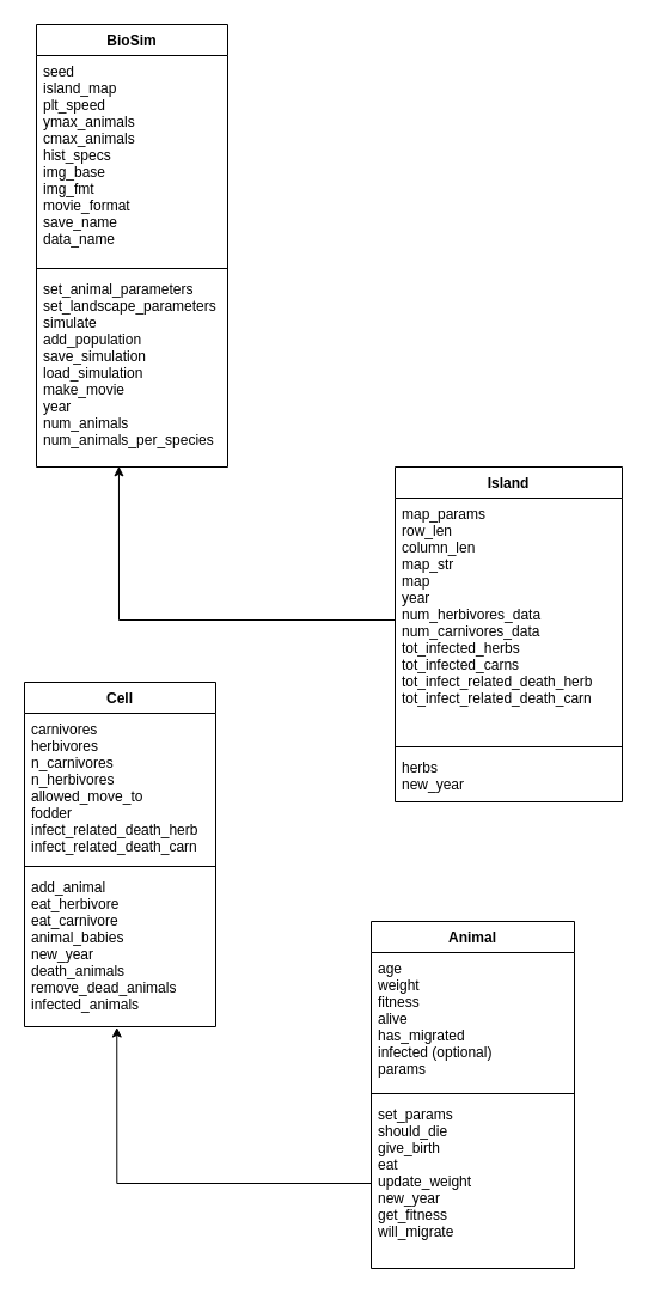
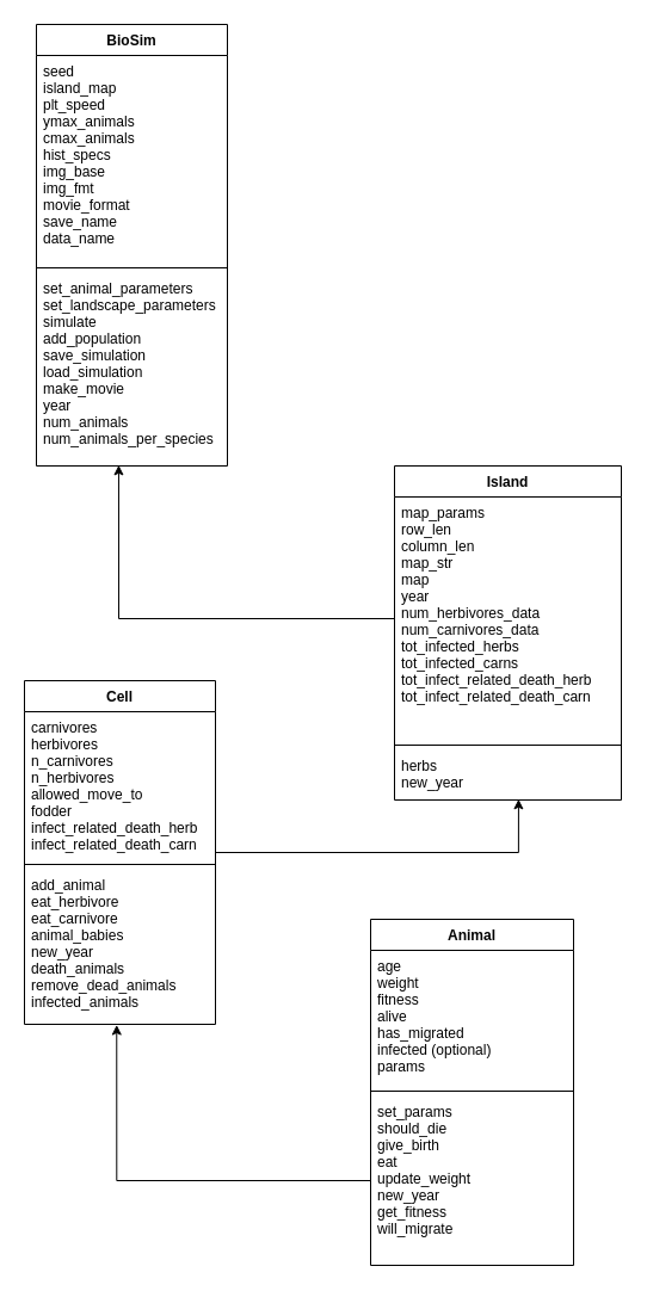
  <mxCell id="0" />
  <mxCell id="1" parent="0" />
  <mxCell id="2" value="BioSim" style="swimlane;fontStyle=1;align=center;verticalAlign=top;childLayout=stackLayout;horizontal=1;startSize=26;horizontalStack=0;resizeParent=1;resizeParentMax=0;resizeLast=0;collapsible=1;marginBottom=0;" vertex="1" parent="1"><mxGeometry x="30" y="20" width="160" height="370" as="geometry" /></mxCell>
  <mxCell id="3" value="seed&#10;island_map&#10;plt_speed&#10;ymax_animals&#10;cmax_animals&#10;hist_specs&#10;img_base&#10;img_fmt&#10;movie_format&#10;save_name&#10;data_name" style="text;strokeColor=none;fillColor=none;align=left;verticalAlign=top;spacingLeft=4;spacingRight=4;overflow=hidden;rotatable=0;points=[[0,0.5],[1,0.5]];portConstraint=eastwest;" vertex="1" parent="2"><mxGeometry y="26" width="160" height="174" as="geometry" /></mxCell>
  <mxCell id="4" value="" style="line;strokeWidth=1;fillColor=none;align=left;verticalAlign=middle;spacingTop=-1;spacingLeft=3;spacingRight=3;rotatable=0;labelPosition=right;points=[];portConstraint=eastwest;" vertex="1" parent="2"><mxGeometry y="200" width="160" height="8" as="geometry" /></mxCell>
  <mxCell id="5" value="set_animal_parameters&#10;set_landscape_parameters&#10;simulate&#10;add_population&#10;save_simulation&#10;load_simulation&#10;make_movie&#10;year&#10;num_animals&#10;num_animals_per_species" style="text;strokeColor=none;fillColor=none;align=left;verticalAlign=top;spacingLeft=4;spacingRight=4;overflow=hidden;rotatable=0;points=[[0,0.5],[1,0.5]];portConstraint=eastwest;" vertex="1" parent="2"><mxGeometry y="208" width="160" height="162" as="geometry" /></mxCell>
  <mxCell id="6" value="Island" style="swimlane;fontStyle=1;align=center;verticalAlign=top;childLayout=stackLayout;horizontal=1;startSize=26;horizontalStack=0;resizeParent=1;resizeParentMax=0;resizeLast=0;collapsible=1;marginBottom=0;" vertex="1" parent="1"><mxGeometry x="330" y="390" width="190" height="280" as="geometry" /></mxCell>
  <mxCell id="7" value="map_params&#10;row_len&#10;column_len&#10;map_str&#10;map&#10;year&#10;num_herbivores_data&#10;num_carnivores_data&#10;tot_infected_herbs&#10;tot_infected_carns&#10;tot_infect_related_death_herb&#10;tot_infect_related_death_carn" style="text;strokeColor=none;fillColor=none;align=left;verticalAlign=top;spacingLeft=4;spacingRight=4;overflow=hidden;rotatable=0;points=[[0,0.5],[1,0.5]];portConstraint=eastwest;" vertex="1" parent="6"><mxGeometry y="26" width="190" height="204" as="geometry" /></mxCell>
  <mxCell id="8" value="" style="line;strokeWidth=1;fillColor=none;align=left;verticalAlign=middle;spacingTop=-1;spacingLeft=3;spacingRight=3;rotatable=0;labelPosition=right;points=[];portConstraint=eastwest;" vertex="1" parent="6"><mxGeometry y="230" width="190" height="8" as="geometry" /></mxCell>
  <mxCell id="9" value="herbs&#10;new_year" style="text;strokeColor=none;fillColor=none;align=left;verticalAlign=top;spacingLeft=4;spacingRight=4;overflow=hidden;rotatable=0;points=[[0,0.5],[1,0.5]];portConstraint=eastwest;" vertex="1" parent="6"><mxGeometry y="238" width="190" height="42" as="geometry" /></mxCell>
  <mxCell id="10" style="edgeStyle=orthogonalEdgeStyle;rounded=0;orthogonalLoop=1;jettySize=auto;html=1;entryX=0.431;entryY=0.996;entryDx=0;entryDy=0;entryPerimeter=0;" edge="1" parent="1" source="7" target="5"><mxGeometry relative="1" as="geometry" /></mxCell>
+ <mxCell id="11" style="edgeStyle=orthogonalEdgeStyle;rounded=0;orthogonalLoop=1;jettySize=auto;html=1;entryX=0.547;entryY=0.984;entryDx=0;entryDy=0;entryPerimeter=0;" edge="1" parent="1" source="12" target="9"><mxGeometry relative="1" as="geometry" /></mxCell>
  <mxCell id="12" value="Cell" style="swimlane;fontStyle=1;align=center;verticalAlign=top;childLayout=stackLayout;horizontal=1;startSize=26;horizontalStack=0;resizeParent=1;resizeParentMax=0;resizeLast=0;collapsible=1;marginBottom=0;" vertex="1" parent="1"><mxGeometry x="20" y="570" width="160" height="288" as="geometry" /></mxCell>
  <mxCell id="13" value="carnivores&#10;herbivores &#10;n_carnivores&#10;n_herbivores&#10;allowed_move_to&#10;fodder&#10;infect_related_death_herb&#10;infect_related_death_carn&#10;&#10;" style="text;strokeColor=none;fillColor=none;align=left;verticalAlign=top;spacingLeft=4;spacingRight=4;overflow=hidden;rotatable=0;points=[[0,0.5],[1,0.5]];portConstraint=eastwest;" vertex="1" parent="12"><mxGeometry y="26" width="160" height="124" as="geometry" /></mxCell>
  <mxCell id="14" value="" style="line;strokeWidth=1;fillColor=none;align=left;verticalAlign=middle;spacingTop=-1;spacingLeft=3;spacingRight=3;rotatable=0;labelPosition=right;points=[];portConstraint=eastwest;" vertex="1" parent="12"><mxGeometry y="150" width="160" height="8" as="geometry" /></mxCell>
  <mxCell id="15" value="add_animal&#10;eat_herbivore&#10;eat_carnivore&#10;animal_babies&#10;new_year&#10;death_animals&#10;remove_dead_animals&#10;infected_animals&#10;" style="text;strokeColor=none;fillColor=none;align=left;verticalAlign=top;spacingLeft=4;spacingRight=4;overflow=hidden;rotatable=0;points=[[0,0.5],[1,0.5]];portConstraint=eastwest;" vertex="1" parent="12"><mxGeometry y="158" width="160" height="130" as="geometry" /></mxCell>
  <mxCell id="16" value="Animal" style="swimlane;fontStyle=1;align=center;verticalAlign=top;childLayout=stackLayout;horizontal=1;startSize=26;horizontalStack=0;resizeParent=1;resizeParentMax=0;resizeLast=0;collapsible=1;marginBottom=0;" vertex="1" parent="1"><mxGeometry x="310" y="770" width="170" height="290" as="geometry" /></mxCell>
  <mxCell id="17" value="age&#10;weight&#10;fitness&#10;alive&#10;has_migrated&#10;infected (optional)&#10;params" style="text;strokeColor=none;fillColor=none;align=left;verticalAlign=top;spacingLeft=4;spacingRight=4;overflow=hidden;rotatable=0;points=[[0,0.5],[1,0.5]];portConstraint=eastwest;" vertex="1" parent="16"><mxGeometry y="26" width="170" height="114" as="geometry" /></mxCell>
  <mxCell id="18" value="" style="line;strokeWidth=1;fillColor=none;align=left;verticalAlign=middle;spacingTop=-1;spacingLeft=3;spacingRight=3;rotatable=0;labelPosition=right;points=[];portConstraint=eastwest;" vertex="1" parent="16"><mxGeometry y="140" width="170" height="8" as="geometry" /></mxCell>
  <mxCell id="19" value="set_params&#10;should_die&#10;give_birth&#10;eat&#10;update_weight&#10;new_year&#10;get_fitness&#10;will_migrate" style="text;strokeColor=none;fillColor=none;align=left;verticalAlign=top;spacingLeft=4;spacingRight=4;overflow=hidden;rotatable=0;points=[[0,0.5],[1,0.5]];portConstraint=eastwest;" vertex="1" parent="16"><mxGeometry y="148" width="170" height="142" as="geometry" /></mxCell>
  <mxCell id="20" style="edgeStyle=orthogonalEdgeStyle;rounded=0;orthogonalLoop=1;jettySize=auto;html=1;entryX=0.483;entryY=1.004;entryDx=0;entryDy=0;entryPerimeter=0;" edge="1" parent="1" source="19" target="15"><mxGeometry relative="1" as="geometry" /></mxCell>
